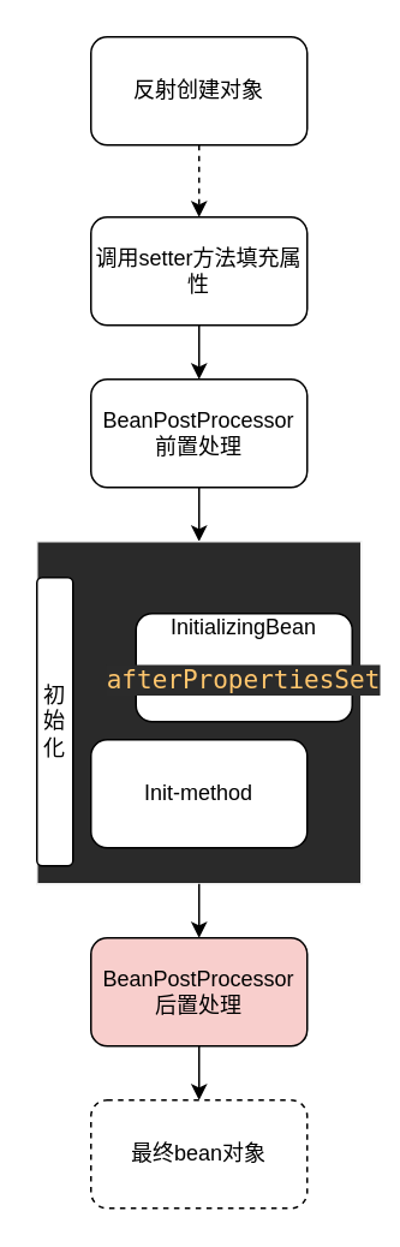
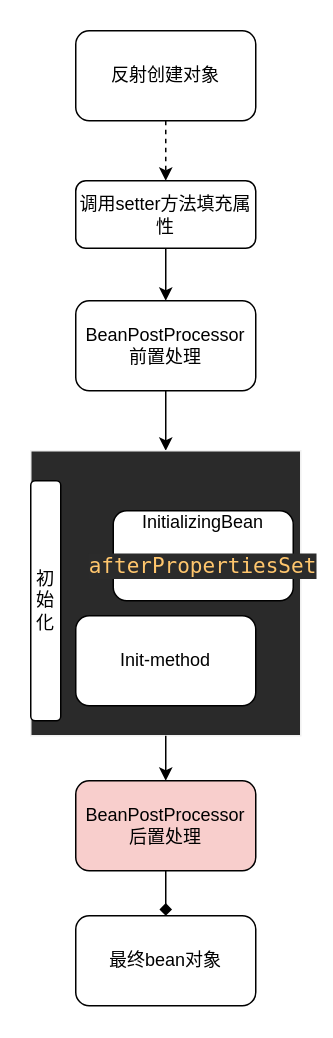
  <mxCell id="0" />
  <mxCell id="1" parent="0" />
  <mxCell id="2" style="edgeStyle=none;html=1;entryX=0.5;entryY=0;entryDx=0;entryDy=0;dashed=1;" edge="1" parent="1" source="3" target="7"><mxGeometry relative="1" as="geometry" /></mxCell>
  <mxCell id="3" value="反射创建对象" style="rounded=1;whiteSpace=wrap;html=1;" vertex="1" parent="1"><mxGeometry x="50" y="20" width="120" height="60" as="geometry" /></mxCell>
  <mxCell id="4" style="edgeStyle=none;html=1;" edge="1" parent="1" source="5" target="11"><mxGeometry relative="1" as="geometry" /></mxCell>
- <mxCell id="5" value="BeanPostProcessor前置处理" style="rounded=1;whiteSpace=wrap;html=1;" vertex="1" parent="1"><mxGeometry x="50" y="210" width="120" height="60" as="geometry" /></mxCell>
+ <mxCell id="5" value="BeanPostProcessor前置处理" style="rounded=1;whiteSpace=wrap;html=1;" vertex="1" parent="1"><mxGeometry x="50" y="200" width="120" height="60" as="geometry" /></mxCell>
  <mxCell id="6" style="edgeStyle=none;html=1;entryX=0.5;entryY=0;entryDx=0;entryDy=0;" edge="1" parent="1" source="7" target="5"><mxGeometry relative="1" as="geometry" /></mxCell>
- <mxCell id="7" value="调用setter方法填充属性" style="rounded=1;whiteSpace=wrap;html=1;" vertex="1" parent="1"><mxGeometry x="50" y="120" width="120" height="60" as="geometry" /></mxCell>
- <mxCell id="8" value="" style="edgeStyle=none;html=1;" edge="1" parent="1" source="9" target="16"><mxGeometry relative="1" as="geometry" /></mxCell>
+ <mxCell id="7" value="调用setter方法填充属性" style="rounded=1;whiteSpace=wrap;html=1;" vertex="1" parent="1"><mxGeometry x="50" y="120" width="120" height="45" as="geometry" /></mxCell>
+ <mxCell id="8" value="" style="edgeStyle=none;html=1;endArrow=diamond;" edge="1" parent="1" source="9" target="16"><mxGeometry relative="1" as="geometry" /></mxCell>
  <mxCell id="9" value="BeanPostProcessor后置处理" style="rounded=1;whiteSpace=wrap;html=1;fillColor=#f8cecc;" vertex="1" parent="1"><mxGeometry x="50" y="520" width="120" height="60" as="geometry" /></mxCell>
  <mxCell id="10" value="" style="group" vertex="1" connectable="0" parent="1"><mxGeometry x="20" y="300" width="180" height="190" as="geometry" /></mxCell>
  <mxCell id="11" value="" style="rounded=0;whiteSpace=wrap;html=1;fontFamily=Helvetica;fontSize=12;fontColor=rgb(240, 240, 240);align=left;strokeColor=rgb(240, 240, 240);fillColor=rgb(42, 42, 42);" vertex="1" parent="10"><mxGeometry width="180" height="190" as="geometry" /></mxCell>
  <mxCell id="12" value="InitializingBean&lt;br&gt;&lt;div style=&quot;background-color: #2b2b2b ; color: #a9b7c6 ; font-family: &amp;#34;droid sans mono&amp;#34; , monospace ; font-size: 10.5pt&quot;&gt;&lt;pre&gt;&lt;span style=&quot;color: #ffc66d&quot;&gt;afterPropertiesSet&lt;/span&gt;&lt;/pre&gt;&lt;/div&gt;" style="rounded=1;whiteSpace=wrap;html=1;" vertex="1" parent="10"><mxGeometry x="55" y="40" width="120" height="60" as="geometry" /></mxCell>
  <mxCell id="13" value="Init-method" style="rounded=1;whiteSpace=wrap;html=1;" vertex="1" parent="10"><mxGeometry x="30" y="110" width="120" height="60" as="geometry" /></mxCell>
  <mxCell id="14" value="初始化" style="rounded=1;whiteSpace=wrap;html=1;" vertex="1" parent="10"><mxGeometry y="20" width="20" height="160" as="geometry" /></mxCell>
  <mxCell id="15" style="edgeStyle=none;html=1;entryX=0.5;entryY=0;entryDx=0;entryDy=0;" edge="1" parent="1" source="11" target="9"><mxGeometry relative="1" as="geometry" /></mxCell>
- <mxCell id="16" value="最终bean对象" style="rounded=1;whiteSpace=wrap;html=1;dashed=1;" vertex="1" parent="1"><mxGeometry x="50" y="610" width="120" height="60" as="geometry" /></mxCell>
+ <mxCell id="16" value="最终bean对象" style="rounded=1;whiteSpace=wrap;html=1;" vertex="1" parent="1"><mxGeometry x="50" y="610" width="120" height="60" as="geometry" /></mxCell>
